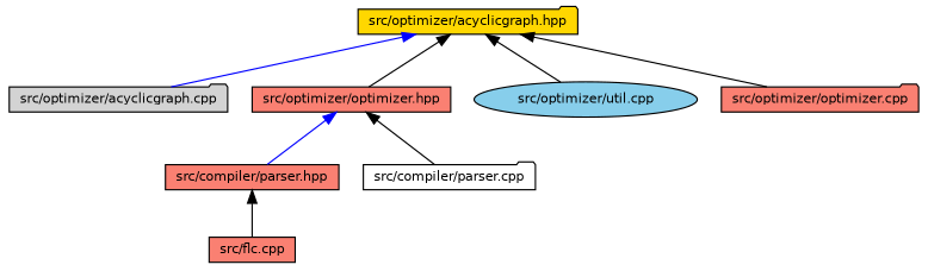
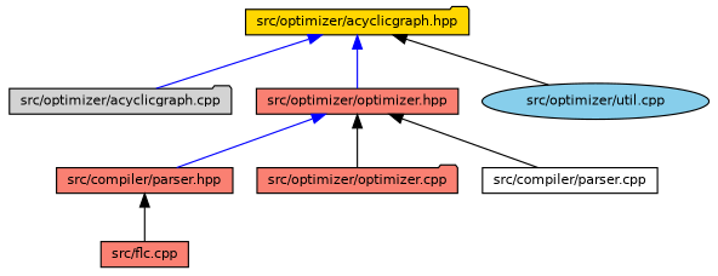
  digraph {
    node [color=black fillcolor=salmon fontname=Helvetica fontsize=10 shape=box style=filled]
    edge [color=black dir=back fontname=Helvetica fontsize=10 labelfontname=Helvetica labelfontsize=10 style=solid]
    n1 [fillcolor=gold fontcolor=black height=0.2 label="src/optimizer/acyclicgraph.hpp" shape=folder width=0.4]
    n2 [fillcolor=lightgrey height=0.2 label="src/optimizer/acyclicgraph.cpp" shape=folder width=0.4]
    n3 [height=0.2 label="src/optimizer/optimizer.hpp" width=0.4]
    n4 [fillcolor=skyblue height=0.2 label="src/optimizer/util.cpp" shape=ellipse width=0.4]
    n5 [height=0.2 label="src/compiler/parser.hpp" width=0.4]
    n6 [height=0.2 label="src/optimizer/optimizer.cpp" shape=folder width=0.4]
-   n7 [fillcolor=white height=0.2 label="src/compiler/parser.cpp" shape=folder width=0.4]
+   n7 [fillcolor=white height=0.2 label="src/compiler/parser.cpp" width=0.4]
    n8 [height=0.2 label="src/flc.cpp" width=0.4]
    n1 -> n2 [color=blue]
-   n1 -> n3
+   n1 -> n3 [color=blue]
    n1 -> n4
    n3 -> n5 [color=blue]
-   n1 -> n6
+   n3 -> n6
    n3 -> n7
    n5 -> n8
  }
